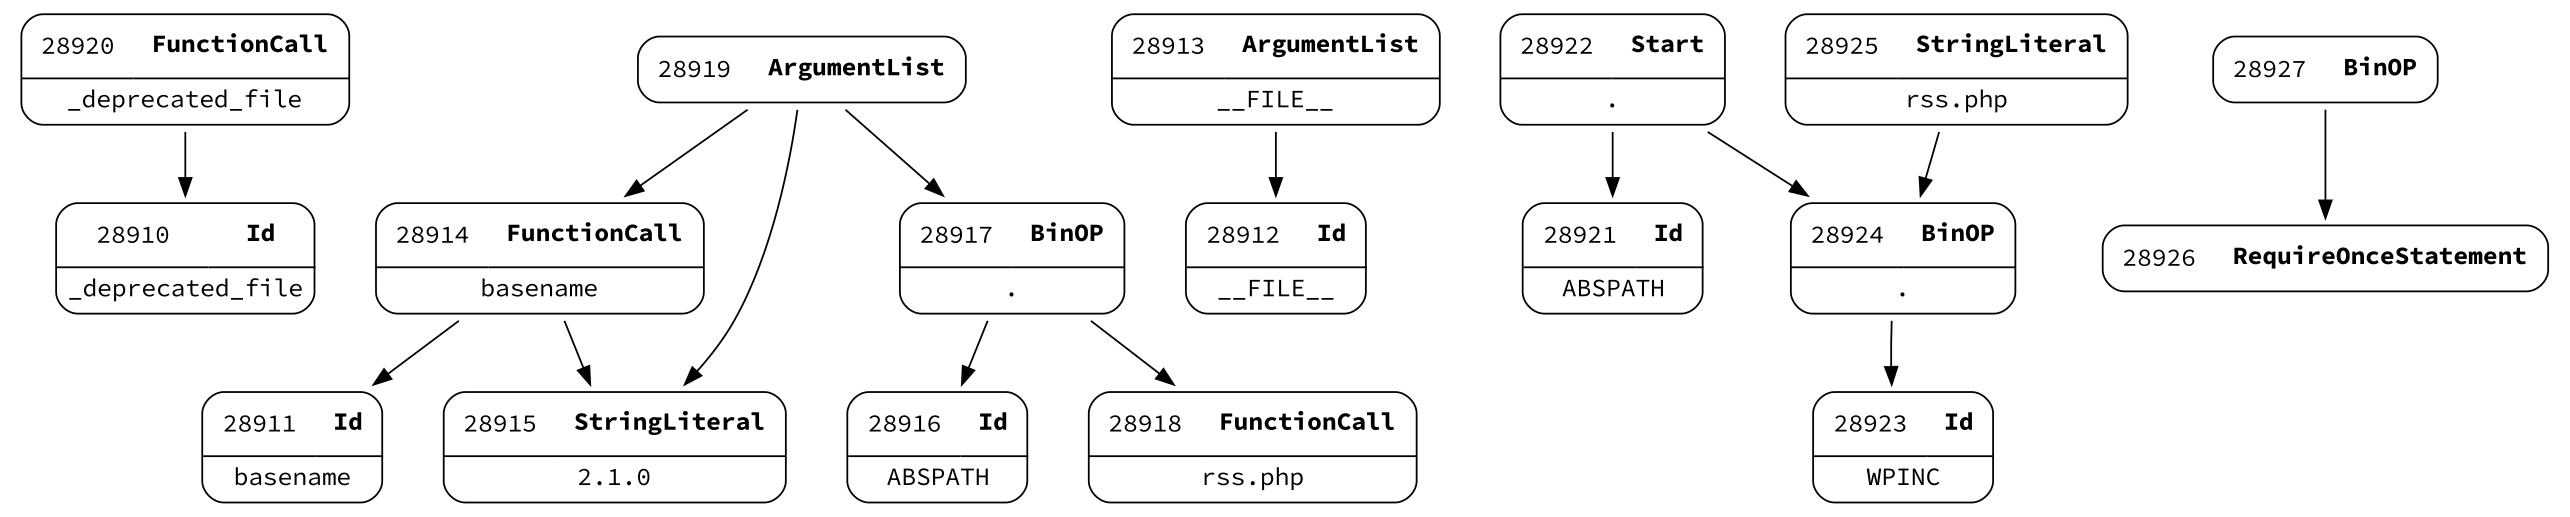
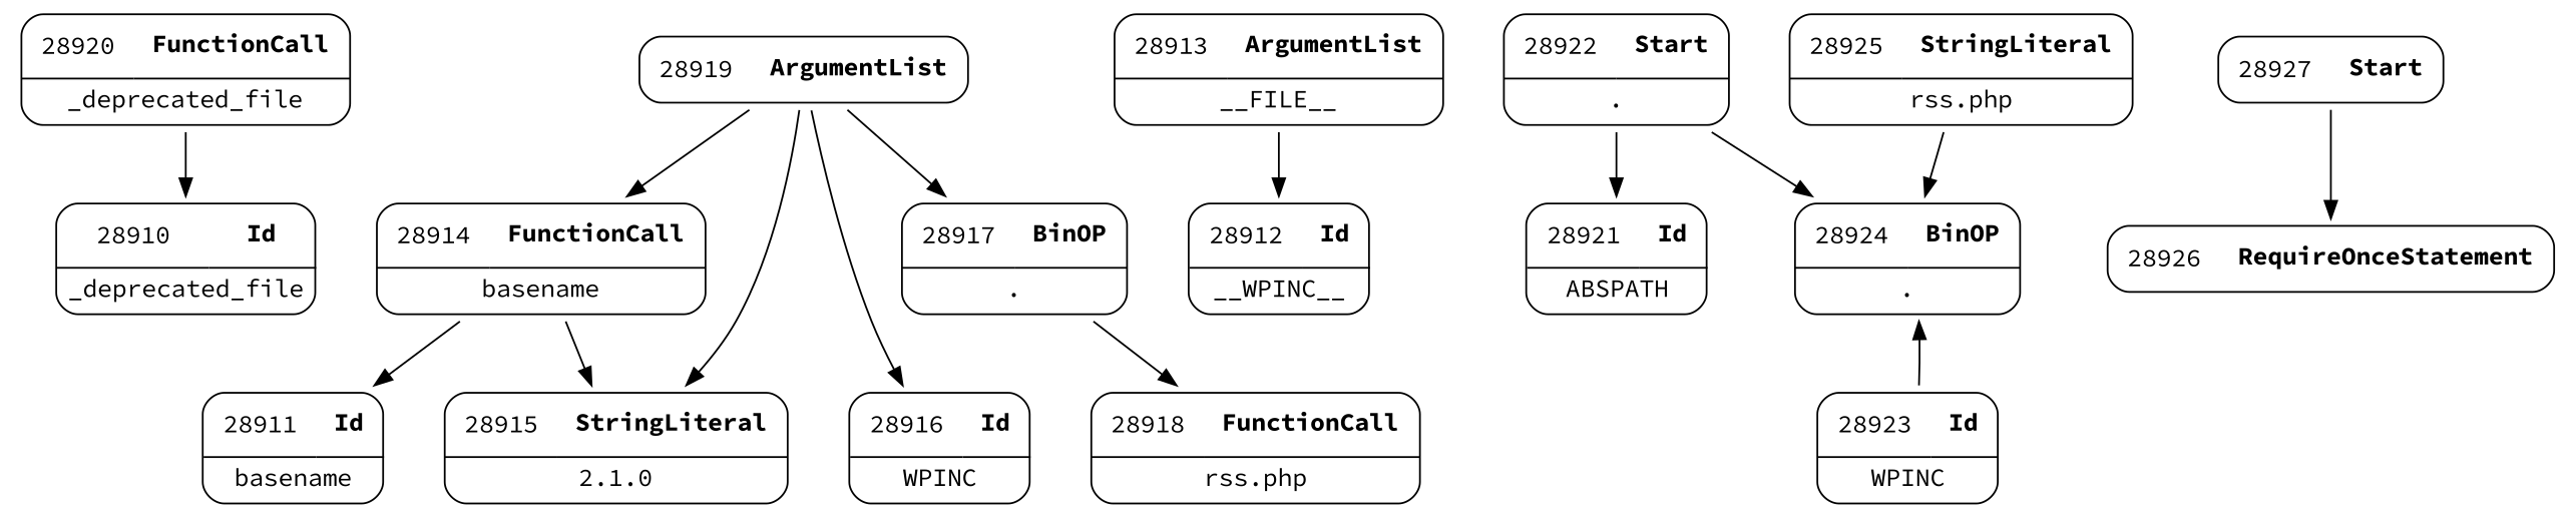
  digraph {
    fontname="Source Code Pro"
    node [fontname="Source Code Pro" shape=none]
    edge [fontname="Source Code Pro" weight=2]
    n1 [label=<<TABLE border='1' cellspacing='0' cellpadding='10' style='rounded' ><TR><TD border='0'>28910</TD><TD border='0'><B>Id</B></TD></TR><HR/><TR><TD border='0' cellpadding='5' colspan='2'>_deprecated_file</TD></TR></TABLE>>]
    n2 [label=<<TABLE border='1' cellspacing='0' cellpadding='10' style='rounded' ><TR><TD border='0'>28911</TD><TD border='0'><B>Id</B></TD></TR><HR/><TR><TD border='0' cellpadding='5' colspan='2'>basename</TD></TR></TABLE>>]
-   n3 [label=<<TABLE border='1' cellspacing='0' cellpadding='10' style='rounded' ><TR><TD border='0'>28912</TD><TD border='0'><B>Id</B></TD></TR><HR/><TR><TD border='0' cellpadding='5' colspan='2'>__FILE__</TD></TR></TABLE>>]
+   n3 [label=<<TABLE border='1' cellspacing='0' cellpadding='10' style='rounded' ><TR><TD border='0'>28912</TD><TD border='0'><B>Id</B></TD></TR><HR/><TR><TD border='0' cellpadding='5' colspan='2'>__WPINC__</TD></TR></TABLE>>]
    n4 [label=<<TABLE border='1' cellspacing='0' cellpadding='10' style='rounded' ><TR><TD border='0'>28913</TD><TD border='0'><B>ArgumentList</B></TD></TR><HR/><TR><TD border='0' cellpadding='5' colspan='2'>__FILE__</TD></TR></TABLE>>]
    n5 [label=<<TABLE border='1' cellspacing='0' cellpadding='10' style='rounded' ><TR><TD border='0'>28914</TD><TD border='0'><B>FunctionCall</B></TD></TR><HR/><TR><TD border='0' cellpadding='5' colspan='2'>basename</TD></TR></TABLE>>]
    n6 [label=<<TABLE border='1' cellspacing='0' cellpadding='10' style='rounded' ><TR><TD border='0'>28915</TD><TD border='0'><B>StringLiteral</B></TD></TR><HR/><TR><TD border='0' cellpadding='5' colspan='2'>2.1.0</TD></TR></TABLE>>]
-   n7 [label=<<TABLE border='1' cellspacing='0' cellpadding='10' style='rounded' ><TR><TD border='0'>28916</TD><TD border='0'><B>Id</B></TD></TR><HR/><TR><TD border='0' cellpadding='5' colspan='2'>ABSPATH</TD></TR></TABLE>>]
+   n7 [label=<<TABLE border='1' cellspacing='0' cellpadding='10' style='rounded' ><TR><TD border='0'>28916</TD><TD border='0'><B>Id</B></TD></TR><HR/><TR><TD border='0' cellpadding='5' colspan='2'>WPINC</TD></TR></TABLE>>]
    n8 [label=<<TABLE border='1' cellspacing='0' cellpadding='10' style='rounded' ><TR><TD border='0'>28917</TD><TD border='0'><B>BinOP</B></TD></TR><HR/><TR><TD border='0' cellpadding='5' colspan='2'>.</TD></TR></TABLE>>]
    n9 [label=<<TABLE border='1' cellspacing='0' cellpadding='10' style='rounded' ><TR><TD border='0'>28918</TD><TD border='0'><B>FunctionCall</B></TD></TR><HR/><TR><TD border='0' cellpadding='5' colspan='2'>rss.php</TD></TR></TABLE>>]
    n10 [label=<<TABLE border='1' cellspacing='0' cellpadding='10' style='rounded' ><TR><TD border='0'>28919</TD><TD border='0'><B>ArgumentList</B></TD></TR></TABLE>>]
    n11 [label=<<TABLE border='1' cellspacing='0' cellpadding='10' style='rounded' ><TR><TD border='0'>28920</TD><TD border='0'><B>FunctionCall</B></TD></TR><HR/><TR><TD border='0' cellpadding='5' colspan='2'>_deprecated_file</TD></TR></TABLE>>]
    n12 [label=<<TABLE border='1' cellspacing='0' cellpadding='10' style='rounded' ><TR><TD border='0'>28921</TD><TD border='0'><B>Id</B></TD></TR><HR/><TR><TD border='0' cellpadding='5' colspan='2'>ABSPATH</TD></TR></TABLE>>]
    n13 [label=<<TABLE border='1' cellspacing='0' cellpadding='10' style='rounded' ><TR><TD border='0'>28922</TD><TD border='0'><B>Start</B></TD></TR><HR/><TR><TD border='0' cellpadding='5' colspan='2'>.</TD></TR></TABLE>>]
    n14 [label=<<TABLE border='1' cellspacing='0' cellpadding='10' style='rounded' ><TR><TD border='0'>28924</TD><TD border='0'><B>BinOP</B></TD></TR><HR/><TR><TD border='0' cellpadding='5' colspan='2'>.</TD></TR></TABLE>>]
    n15 [label=<<TABLE border='1' cellspacing='0' cellpadding='10' style='rounded' ><TR><TD border='0'>28923</TD><TD border='0'><B>Id</B></TD></TR><HR/><TR><TD border='0' cellpadding='5' colspan='2'>WPINC</TD></TR></TABLE>>]
    n16 [label=<<TABLE border='1' cellspacing='0' cellpadding='10' style='rounded' ><TR><TD border='0'>28925</TD><TD border='0'><B>StringLiteral</B></TD></TR><HR/><TR><TD border='0' cellpadding='5' colspan='2'>rss.php</TD></TR></TABLE>>]
    n17 [label=<<TABLE border='1' cellspacing='0' cellpadding='10' style='rounded' ><TR><TD border='0'>28926</TD><TD border='0'><B>RequireOnceStatement</B></TD></TR></TABLE>>]
-   n18 [label=<<TABLE border='1' cellspacing='0' cellpadding='10' style='rounded' ><TR><TD border='0'>28927</TD><TD border='0'><B>BinOP</B></TD></TR></TABLE>>]
+   n18 [label=<<TABLE border='1' cellspacing='0' cellpadding='10' style='rounded' ><TR><TD border='0'>28927</TD><TD border='0'><B>Start</B></TD></TR></TABLE>>]
    n4 -> n3
    n5 -> n2
    n5 -> n6
-   n8 -> n7
+   n10 -> n7
    n8 -> n9
    n10 -> n5
    n10 -> n6
    n10 -> n8
    n11 -> n1
    n13 -> n12
    n13 -> n14
-   n14 -> n15
+   n15 -> n14
    n16 -> n14
    n18 -> n17
  }
